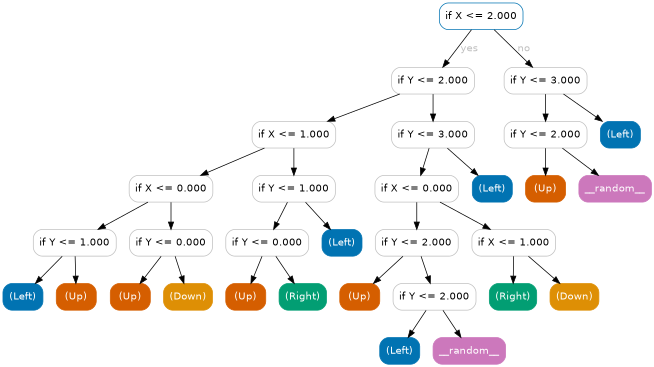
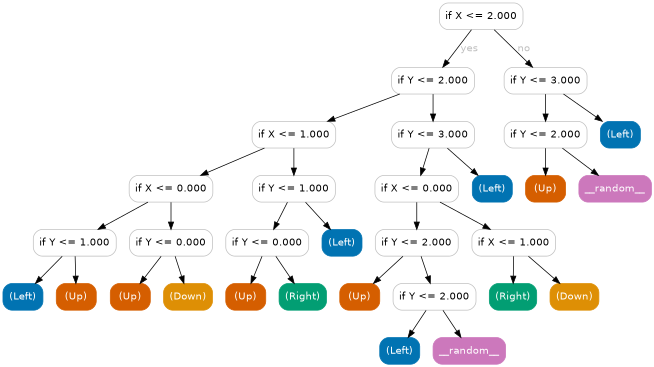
  digraph {
    node [color=gray fillcolor=white fontname=helvetica shape=box style="filled, rounded" fontcolor=white]
    edge [fontcolor=gray fontname=helvetica]
-   n1 [color="#0173b2" height=0.5 label="if X <= 2.000" width=1.5694 fontcolor=""]
+   n1 [height=0.5 label="if X <= 2.000" width=1.5694 fontcolor=""]
    n2 [height=0.5 label="if Y <= 2.000" width=1.5556 fontcolor=""]
    n3 [height=0.5 label="if Y <= 3.000" width=1.5556 fontcolor=""]
    n4 [height=0.5 label="if X <= 1.000" width=1.5694 fontcolor=""]
    n5 [height=0.5 label="if Y <= 3.000" width=1.5556 fontcolor=""]
    n6 [height=0.5 label="if Y <= 2.000" width=1.5556 fontcolor=""]
    n7 [color="#0173b2" fillcolor="#0173b2" height=0.5 label="(Left)" width=0.75]
    n8 [height=0.5 label="if X <= 0.000" width=1.5694 fontcolor=""]
    n9 [height=0.5 label="if Y <= 1.000" width=1.5556 fontcolor=""]
    n10 [height=0.5 label="if X <= 0.000" width=1.5694 fontcolor=""]
    n11 [color="#0173b2" fillcolor="#0173b2" height=0.5 label="(Left)" width=0.75]
    n12 [height=0.5 label="if Y <= 1.000" width=1.5556 fontcolor=""]
    n13 [height=0.5 label="if Y <= 0.000" width=1.5556 fontcolor=""]
    n14 [height=0.5 label="if Y <= 0.000" width=1.5556 fontcolor=""]
    n15 [color="#0173b2" fillcolor="#0173b2" height=0.5 label="(Left)" width=0.75]
    n16 [color="#0173b2" fillcolor="#0173b2" height=0.5 label="(Left)" width=0.75]
    n17 [color="#d55e00" fillcolor="#d55e00" height=0.5 label="(Up)" width=0.75]
    n18 [color="#d55e00" fillcolor="#d55e00" height=0.5 label="(Up)" width=0.75]
    n19 [color="#de8f05" fillcolor="#de8f05" height=0.5 label="(Down)" width=0.91667]
    n20 [color="#d55e00" fillcolor="#d55e00" height=0.5 label="(Up)" width=0.75]
    n21 [color="#029e73" fillcolor="#029e73" height=0.5 label="(Right)" width=0.88889]
    n22 [height=0.5 label="if Y <= 2.000" width=1.5556 fontcolor=""]
    n23 [height=0.5 label="if X <= 1.000" width=1.5694 fontcolor=""]
    n24 [color="#d55e00" fillcolor="#d55e00" height=0.5 label="(Up)" width=0.75]
    n25 [height=0.5 label="if Y <= 2.000" width=1.5556 fontcolor=""]
    n26 [color="#029e73" fillcolor="#029e73" height=0.5 label="(Right)" width=0.88889]
    n27 [color="#de8f05" fillcolor="#de8f05" height=0.5 label="(Down)" width=0.91667]
    n28 [color="#0173b2" fillcolor="#0173b2" height=0.5 label="(Left)" width=0.75]
    n29 [color="#cc78bc" fillcolor="#cc78bc" height=0.5 label=__random__ width=1.3611]
    n30 [color="#d55e00" fillcolor="#d55e00" height=0.5 label="(Up)" width=0.75]
    n31 [color="#cc78bc" fillcolor="#cc78bc" height=0.5 label=__random__ width=1.3611]
    n1 -> n2 [label=yes]
    n1 -> n3 [label=no]
    n2 -> n4
    n2 -> n5
    n3 -> n6
    n3 -> n7
    n4 -> n8
    n4 -> n9
    n5 -> n10
    n5 -> n11
    n6 -> n30
    n6 -> n31
    n8 -> n12
    n8 -> n13
    n9 -> n14
    n9 -> n15
    n10 -> n22
    n10 -> n23
    n12 -> n16
    n12 -> n17
    n13 -> n18
    n13 -> n19
    n14 -> n20
    n14 -> n21
    n22 -> n24
    n22 -> n25
    n23 -> n26
    n23 -> n27
    n25 -> n28
    n25 -> n29
  }
